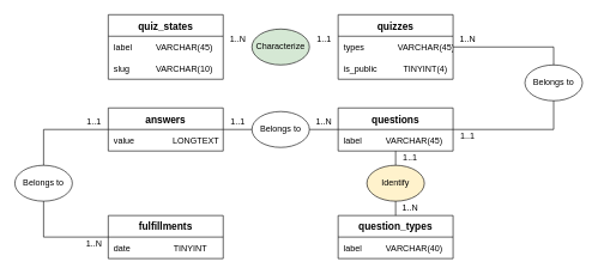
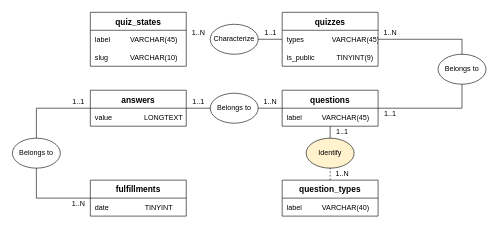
  <mxCell id="0" />
  <mxCell id="1" parent="0" />
  <mxCell id="2" value="quiz_states" style="swimlane;fontStyle=1;childLayout=stackLayout;horizontal=1;startSize=30;horizontalStack=0;resizeParent=1;resizeParentMax=0;resizeLast=0;collapsible=1;marginBottom=0;align=center;fontSize=14;" vertex="1" parent="1"><mxGeometry x="150" y="20" width="160" height="90" as="geometry" /></mxCell>
  <mxCell id="3" value="label          VARCHAR(45)" style="shape=partialRectangle;connectable=0;fillColor=none;top=0;left=0;bottom=0;right=0;align=left;spacingLeft=6;overflow=hidden;" vertex="1" parent="2"><mxGeometry y="30" width="160" height="30" as="geometry"><mxRectangle width="160" height="30" as="alternateBounds" /></mxGeometry></mxCell>
  <mxCell id="4" value="slug           VARCHAR(10)" style="shape=partialRectangle;connectable=0;fillColor=none;top=0;left=0;bottom=0;right=0;align=left;spacingLeft=6;overflow=hidden;" vertex="1" parent="2"><mxGeometry y="60" width="160" height="30" as="geometry"><mxRectangle width="160" height="30" as="alternateBounds" /></mxGeometry></mxCell>
  <mxCell id="5" value="quizzes" style="swimlane;fontStyle=1;childLayout=stackLayout;horizontal=1;startSize=30;horizontalStack=0;resizeParent=1;resizeParentMax=0;resizeLast=0;collapsible=1;marginBottom=0;align=center;fontSize=14;" vertex="1" parent="1"><mxGeometry x="470" y="20" width="160" height="90" as="geometry" /></mxCell>
  <mxCell id="6" value="types               VARCHAR(45)" style="shape=partialRectangle;connectable=0;fillColor=none;top=0;left=0;bottom=0;right=0;align=left;spacingLeft=6;overflow=hidden;" vertex="1" parent="5"><mxGeometry y="30" width="160" height="30" as="geometry"><mxRectangle width="160" height="30" as="alternateBounds" /></mxGeometry></mxCell>
- <mxCell id="7" value="is_public            TINYINT(4)" style="shape=partialRectangle;connectable=0;fillColor=none;top=0;left=0;bottom=0;right=0;align=left;spacingLeft=6;overflow=hidden;" vertex="1" parent="5"><mxGeometry y="60" width="160" height="30" as="geometry"><mxRectangle width="160" height="30" as="alternateBounds" /></mxGeometry></mxCell>
+ <mxCell id="7" value="is_public            TINYINT(9)" style="shape=partialRectangle;connectable=0;fillColor=none;top=0;left=0;bottom=0;right=0;align=left;spacingLeft=6;overflow=hidden;" vertex="1" parent="5"><mxGeometry y="60" width="160" height="30" as="geometry"><mxRectangle width="160" height="30" as="alternateBounds" /></mxGeometry></mxCell>
  <mxCell id="8" value="question_types" style="swimlane;fontStyle=1;childLayout=stackLayout;horizontal=1;startSize=30;horizontalStack=0;resizeParent=1;resizeParentMax=0;resizeLast=0;collapsible=1;marginBottom=0;align=center;fontSize=14;" vertex="1" parent="1"><mxGeometry x="470" y="300" width="160" height="60" as="geometry" /></mxCell>
  <mxCell id="9" value="label          VARCHAR(40)" style="shape=partialRectangle;connectable=0;fillColor=none;top=0;left=0;bottom=0;right=0;align=left;spacingLeft=6;overflow=hidden;" vertex="1" parent="8"><mxGeometry y="30" width="160" height="30" as="geometry"><mxRectangle width="160" height="30" as="alternateBounds" /></mxGeometry></mxCell>
  <mxCell id="10" value="questions" style="swimlane;fontStyle=1;childLayout=stackLayout;horizontal=1;startSize=30;horizontalStack=0;resizeParent=1;resizeParentMax=0;resizeLast=0;collapsible=1;marginBottom=0;align=center;fontSize=14;" vertex="1" parent="1"><mxGeometry x="470" y="150" width="160" height="60" as="geometry" /></mxCell>
  <mxCell id="11" value="label          VARCHAR(45)" style="shape=partialRectangle;connectable=0;fillColor=none;top=0;left=0;bottom=0;right=0;align=left;spacingLeft=6;overflow=hidden;" vertex="1" parent="10"><mxGeometry y="30" width="160" height="30" as="geometry"><mxRectangle width="160" height="30" as="alternateBounds" /></mxGeometry></mxCell>
  <mxCell id="12" value="fulfillments" style="swimlane;fontStyle=1;childLayout=stackLayout;horizontal=1;startSize=30;horizontalStack=0;resizeParent=1;resizeParentMax=0;resizeLast=0;collapsible=1;marginBottom=0;align=center;fontSize=14;" vertex="1" parent="1"><mxGeometry x="150" y="300" width="160" height="60" as="geometry" /></mxCell>
  <mxCell id="13" value="date                   TINYINT" style="shape=partialRectangle;connectable=0;fillColor=none;top=0;left=0;bottom=0;right=0;align=left;spacingLeft=6;overflow=hidden;" vertex="1" parent="12"><mxGeometry y="30" width="160" height="30" as="geometry"><mxRectangle width="160" height="30" as="alternateBounds" /></mxGeometry></mxCell>
  <mxCell id="14" value="answers" style="swimlane;fontStyle=1;childLayout=stackLayout;horizontal=1;startSize=30;horizontalStack=0;resizeParent=1;resizeParentMax=0;resizeLast=0;collapsible=1;marginBottom=0;align=center;fontSize=14;" vertex="1" parent="1"><mxGeometry x="150" y="150" width="160" height="60" as="geometry" /></mxCell>
  <mxCell id="15" value="value                LONGTEXT" style="shape=partialRectangle;connectable=0;fillColor=none;top=0;left=0;bottom=0;right=0;align=left;spacingLeft=6;overflow=hidden;" vertex="1" parent="14"><mxGeometry y="30" width="160" height="30" as="geometry"><mxRectangle width="160" height="30" as="alternateBounds" /></mxGeometry></mxCell>
- <mxCell id="16" value="Characterize" style="ellipse;whiteSpace=wrap;html=1;fillColor=#d5e8d4;" vertex="1" parent="1"><mxGeometry x="350" y="40" width="80" height="50" as="geometry" /></mxCell>
+ <mxCell id="16" value="Characterize" style="ellipse;whiteSpace=wrap;html=1;" vertex="1" parent="1"><mxGeometry x="350" y="40" width="80" height="50" as="geometry" /></mxCell>
+ <mxCell id="17" value="" style="endArrow=none;html=1;rounded=0;exitX=0;exitY=0.5;exitDx=0;exitDy=0;entryX=1;entryY=0.5;entryDx=0;entryDy=0;edgeStyle=orthogonalEdgeStyle;" edge="1" parent="1" source="5" target="16"><mxGeometry width="50" height="50" relative="1" as="geometry"><mxPoint x="320" y="75" as="sourcePoint" /><mxPoint x="360" y="75" as="targetPoint" /></mxGeometry></mxCell>
  <mxCell id="18" value="1..N" style="text;html=1;align=center;verticalAlign=middle;resizable=0;points=[];autosize=1;strokeColor=none;fillColor=none;" vertex="1" parent="1"><mxGeometry x="310" y="44" width="40" height="20" as="geometry" /></mxCell>
  <mxCell id="19" value="1..1" style="text;html=1;align=center;verticalAlign=middle;resizable=0;points=[];autosize=1;strokeColor=none;fillColor=none;" vertex="1" parent="1"><mxGeometry x="430" y="44" width="40" height="20" as="geometry" /></mxCell>
  <mxCell id="20" value="Belongs to" style="ellipse;whiteSpace=wrap;html=1;" vertex="1" parent="1"><mxGeometry x="730" y="90" width="80" height="50" as="geometry" /></mxCell>
  <mxCell id="21" value="" style="endArrow=none;html=1;rounded=0;entryX=1;entryY=0.5;entryDx=0;entryDy=0;exitX=0.5;exitY=0;exitDx=0;exitDy=0;edgeStyle=orthogonalEdgeStyle;" edge="1" parent="1" source="20" target="5"><mxGeometry width="50" height="50" relative="1" as="geometry"><mxPoint x="600" y="230" as="sourcePoint" /><mxPoint x="650" y="180" as="targetPoint" /><Array as="points"><mxPoint x="770" y="65" /></Array></mxGeometry></mxCell>
  <mxCell id="22" value="" style="endArrow=none;html=1;rounded=0;exitX=0.5;exitY=1;exitDx=0;exitDy=0;entryX=1;entryY=0.5;entryDx=0;entryDy=0;edgeStyle=orthogonalEdgeStyle;" edge="1" parent="1" source="20" target="10"><mxGeometry width="50" height="50" relative="1" as="geometry"><mxPoint x="600" y="230" as="sourcePoint" /><mxPoint x="650" y="180" as="targetPoint" /><Array as="points"><mxPoint x="770" y="180" /></Array></mxGeometry></mxCell>
  <mxCell id="23" value="1..1" style="text;html=1;align=center;verticalAlign=middle;resizable=0;points=[];autosize=1;strokeColor=none;fillColor=none;" vertex="1" parent="1"><mxGeometry x="630" y="180" width="40" height="20" as="geometry" /></mxCell>
  <mxCell id="24" value="1..N" style="text;html=1;align=center;verticalAlign=middle;resizable=0;points=[];autosize=1;strokeColor=none;fillColor=none;" vertex="1" parent="1"><mxGeometry x="630" y="44" width="40" height="20" as="geometry" /></mxCell>
  <mxCell id="25" value="Belongs to" style="ellipse;whiteSpace=wrap;html=1;" vertex="1" parent="1"><mxGeometry x="350" y="155" width="80" height="50" as="geometry" /></mxCell>
  <mxCell id="26" value="" style="endArrow=none;html=1;rounded=0;exitX=1;exitY=0.5;exitDx=0;exitDy=0;" edge="1" parent="1" source="14"><mxGeometry width="50" height="50" relative="1" as="geometry"><mxPoint x="380" y="230" as="sourcePoint" /><mxPoint x="350" y="180" as="targetPoint" /></mxGeometry></mxCell>
  <mxCell id="27" value="" style="endArrow=none;html=1;rounded=0;entryX=0;entryY=0.5;entryDx=0;entryDy=0;" edge="1" parent="1" target="10"><mxGeometry width="50" height="50" relative="1" as="geometry"><mxPoint x="430" y="180" as="sourcePoint" /><mxPoint x="360" y="190" as="targetPoint" /></mxGeometry></mxCell>
  <mxCell id="28" value="1..1" style="text;html=1;align=center;verticalAlign=middle;resizable=0;points=[];autosize=1;strokeColor=none;fillColor=none;" vertex="1" parent="1"><mxGeometry x="310" y="160" width="40" height="20" as="geometry" /></mxCell>
  <mxCell id="29" value="1..N" style="text;html=1;align=center;verticalAlign=middle;resizable=0;points=[];autosize=1;strokeColor=none;fillColor=none;" vertex="1" parent="1"><mxGeometry x="430" y="160" width="40" height="20" as="geometry" /></mxCell>
  <mxCell id="30" value="Belongs to" style="ellipse;whiteSpace=wrap;html=1;" vertex="1" parent="1"><mxGeometry x="20" y="230" width="80" height="50" as="geometry" /></mxCell>
  <mxCell id="31" value="" style="endArrow=none;html=1;rounded=0;exitX=0.5;exitY=0;exitDx=0;exitDy=0;entryX=0;entryY=0.5;entryDx=0;entryDy=0;edgeStyle=orthogonalEdgeStyle;" edge="1" parent="1" source="30" target="14"><mxGeometry width="50" height="50" relative="1" as="geometry"><mxPoint x="60" y="190" as="sourcePoint" /><mxPoint x="110" y="140" as="targetPoint" /></mxGeometry></mxCell>
  <mxCell id="32" value="" style="endArrow=none;html=1;rounded=0;exitX=0.5;exitY=1;exitDx=0;exitDy=0;entryX=0;entryY=0.5;entryDx=0;entryDy=0;edgeStyle=orthogonalEdgeStyle;" edge="1" parent="1" source="30" target="12"><mxGeometry width="50" height="50" relative="1" as="geometry"><mxPoint x="60" y="190" as="sourcePoint" /><mxPoint x="110" y="140" as="targetPoint" /></mxGeometry></mxCell>
  <mxCell id="33" value="1..1" style="text;html=1;align=center;verticalAlign=middle;resizable=0;points=[];autosize=1;strokeColor=none;fillColor=none;" vertex="1" parent="1"><mxGeometry x="110" y="159" width="40" height="20" as="geometry" /></mxCell>
  <mxCell id="34" value="1..N" style="text;html=1;align=center;verticalAlign=middle;resizable=0;points=[];autosize=1;strokeColor=none;fillColor=none;" vertex="1" parent="1"><mxGeometry x="110" y="330" width="40" height="20" as="geometry" /></mxCell>
  <mxCell id="35" value="Identify" style="ellipse;whiteSpace=wrap;html=1;fillColor=#fff2cc;" vertex="1" parent="1"><mxGeometry x="510" y="230" width="80" height="50" as="geometry" /></mxCell>
- <mxCell id="36" value="" style="endArrow=none;html=1;rounded=0;exitX=0.5;exitY=0;exitDx=0;exitDy=0;entryX=0.5;entryY=1;entryDx=0;entryDy=0;" edge="1" parent="1" source="8" target="35"><mxGeometry width="50" height="50" relative="1" as="geometry"><mxPoint x="440" y="230" as="sourcePoint" /><mxPoint x="490" y="180" as="targetPoint" /></mxGeometry></mxCell>
+ <mxCell id="36" value="" style="endArrow=none;html=1;rounded=0;exitX=0.5;exitY=0;exitDx=0;exitDy=0;entryX=0.5;entryY=1;entryDx=0;entryDy=0;dashed=1;" edge="1" parent="1" source="8" target="35"><mxGeometry width="50" height="50" relative="1" as="geometry"><mxPoint x="440" y="230" as="sourcePoint" /><mxPoint x="490" y="180" as="targetPoint" /></mxGeometry></mxCell>
  <mxCell id="37" value="" style="endArrow=none;html=1;rounded=0;entryX=0.5;entryY=1;entryDx=0;entryDy=0;" edge="1" parent="1" target="10"><mxGeometry width="50" height="50" relative="1" as="geometry"><mxPoint x="550" y="230" as="sourcePoint" /><mxPoint x="560" y="290" as="targetPoint" /></mxGeometry></mxCell>
  <mxCell id="38" value="1..1" style="text;html=1;align=center;verticalAlign=middle;resizable=0;points=[];autosize=1;strokeColor=none;fillColor=none;" vertex="1" parent="1"><mxGeometry x="550" y="210" width="40" height="20" as="geometry" /></mxCell>
  <mxCell id="39" value="1..N" style="text;html=1;align=center;verticalAlign=middle;resizable=0;points=[];autosize=1;strokeColor=none;fillColor=none;" vertex="1" parent="1"><mxGeometry x="550" y="280" width="40" height="20" as="geometry" /></mxCell>
